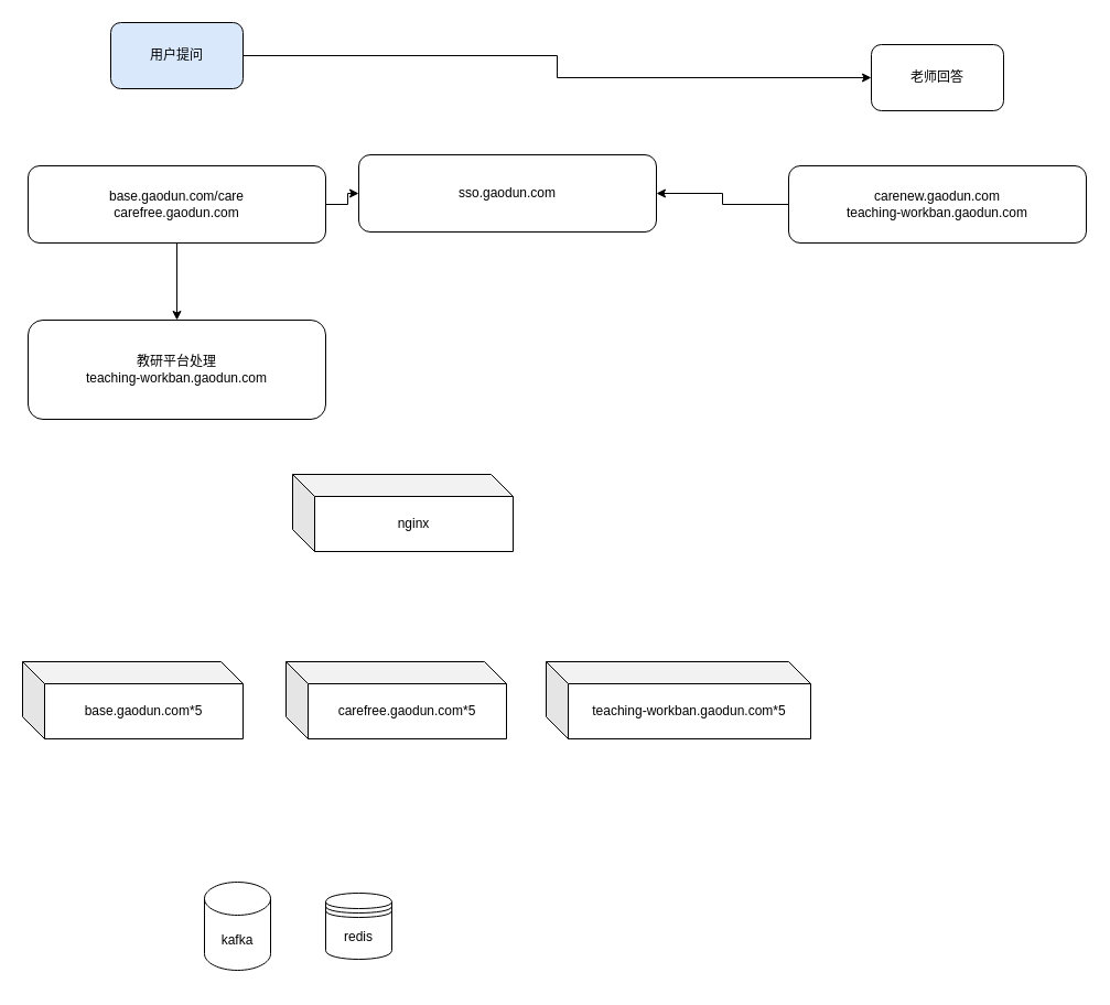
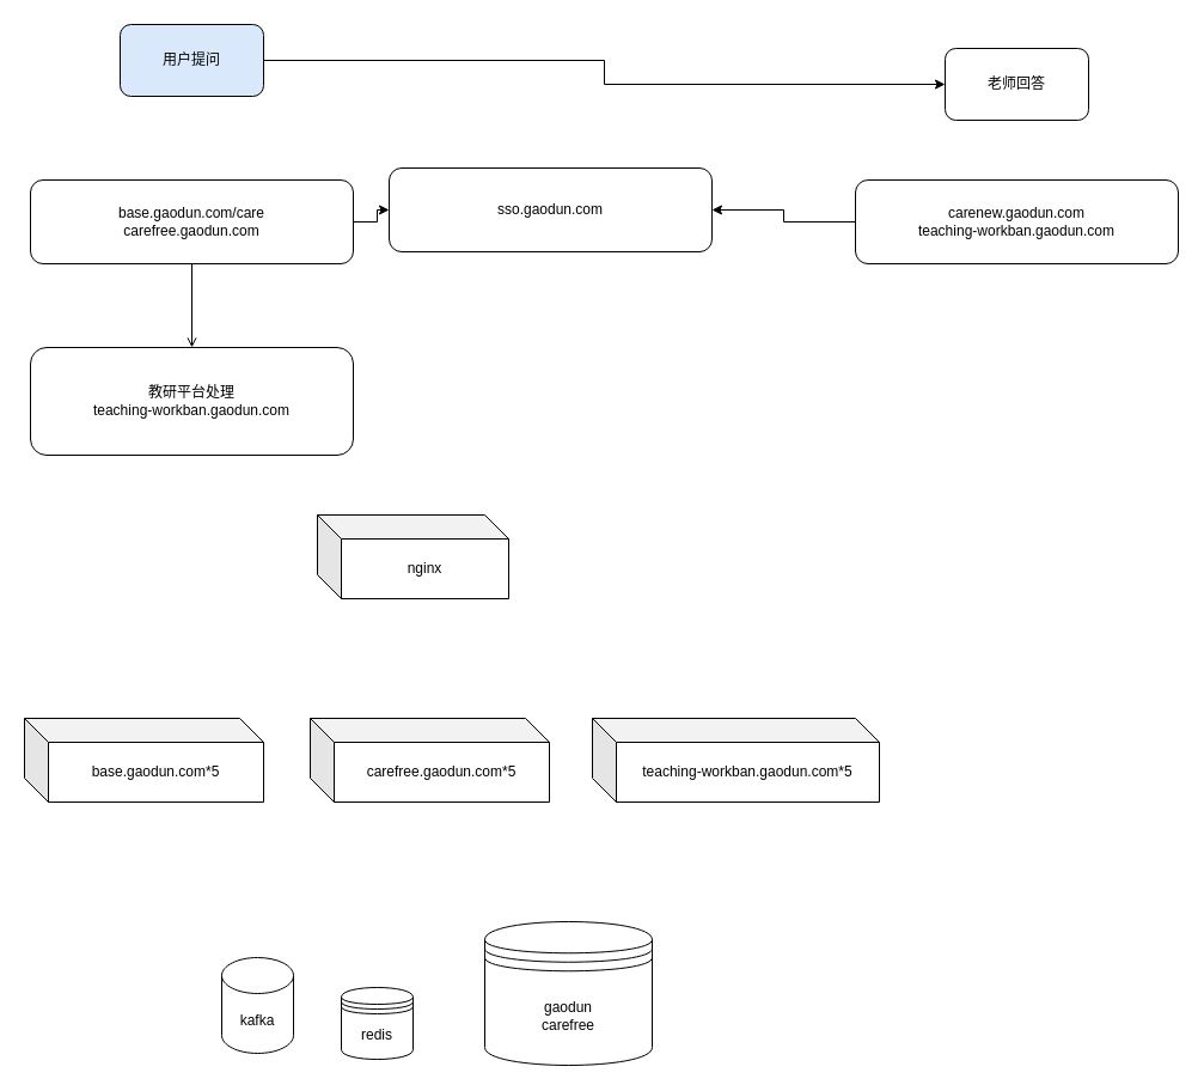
  <mxCell id="0" />
  <mxCell id="1" parent="0" />
  <mxCell id="2" value="" style="edgeStyle=orthogonalEdgeStyle;rounded=0;orthogonalLoop=1;jettySize=auto;html=1;" edge="1" parent="1" source="3" target="8"><mxGeometry relative="1" as="geometry" /></mxCell>
  <mxCell id="3" value="用户提问" style="rounded=1;whiteSpace=wrap;html=1;fillColor=#dae8fc;" vertex="1" parent="1"><mxGeometry x="100" y="20" width="120" height="60" as="geometry" /></mxCell>
- <mxCell id="4" value="" style="edgeStyle=orthogonalEdgeStyle;rounded=0;orthogonalLoop=1;jettySize=auto;html=1;" edge="1" parent="1" source="6" target="7"><mxGeometry relative="1" as="geometry" /></mxCell>
+ <mxCell id="4" value="" style="edgeStyle=orthogonalEdgeStyle;rounded=0;orthogonalLoop=1;jettySize=auto;html=1;endArrow=open;" edge="1" parent="1" source="6" target="7"><mxGeometry relative="1" as="geometry" /></mxCell>
  <mxCell id="5" value="" style="edgeStyle=orthogonalEdgeStyle;rounded=0;orthogonalLoop=1;jettySize=auto;html=1;" edge="1" parent="1" source="6" target="11"><mxGeometry relative="1" as="geometry" /></mxCell>
  <mxCell id="6" value="base.gaodun.com/care&lt;br&gt;carefree.gaodun.com" style="rounded=1;whiteSpace=wrap;html=1;" vertex="1" parent="1"><mxGeometry x="25" y="150" width="270" height="70" as="geometry" /></mxCell>
  <mxCell id="7" value="教研平台处理&lt;br&gt;teaching-workban.gaodun.com" style="rounded=1;whiteSpace=wrap;html=1;" vertex="1" parent="1"><mxGeometry x="25" y="290" width="270" height="90" as="geometry" /></mxCell>
  <mxCell id="8" value="老师回答" style="rounded=1;whiteSpace=wrap;html=1;" vertex="1" parent="1"><mxGeometry x="790" y="40" width="120" height="60" as="geometry" /></mxCell>
  <mxCell id="9" style="edgeStyle=orthogonalEdgeStyle;rounded=0;orthogonalLoop=1;jettySize=auto;html=1;entryX=1;entryY=0.5;entryDx=0;entryDy=0;" edge="1" parent="1" source="10" target="11"><mxGeometry relative="1" as="geometry" /></mxCell>
  <mxCell id="10" value="carenew.gaodun.com&lt;br&gt;teaching-workban.gaodun.com" style="rounded=1;whiteSpace=wrap;html=1;" vertex="1" parent="1"><mxGeometry x="715" y="150" width="270" height="70" as="geometry" /></mxCell>
  <mxCell id="11" value="sso.gaodun.com" style="rounded=1;whiteSpace=wrap;html=1;" vertex="1" parent="1"><mxGeometry x="325" y="140" width="270" height="70" as="geometry" /></mxCell>
- <mxCell id="13" value="redis" style="shape=datastore;whiteSpace=wrap;html=1;" vertex="1" parent="1"><mxGeometry x="295" y="810" width="60" height="60" as="geometry" /></mxCell>
+ <mxCell id="12" value="gaodun&lt;br&gt;carefree" style="shape=datastore;whiteSpace=wrap;html=1;" vertex="1" parent="1"><mxGeometry x="405" y="770" width="140" height="120" as="geometry" /></mxCell>
+ <mxCell id="13" value="redis" style="shape=datastore;whiteSpace=wrap;html=1;" vertex="1" parent="1"><mxGeometry x="285" y="825" width="60" height="60" as="geometry" /></mxCell>
  <mxCell id="14" value="kafka" style="shape=cylinder3;whiteSpace=wrap;html=1;boundedLbl=1;backgroundOutline=1;size=15;" vertex="1" parent="1"><mxGeometry x="185" y="800" width="60" height="80" as="geometry" /></mxCell>
  <mxCell id="15" value="base.gaodun.com*5" style="shape=cube;whiteSpace=wrap;html=1;boundedLbl=1;backgroundOutline=1;darkOpacity=0.05;darkOpacity2=0.1;" vertex="1" parent="1"><mxGeometry x="20" y="600" width="200" height="70" as="geometry" /></mxCell>
- <mxCell id="16" value="nginx" style="shape=cube;whiteSpace=wrap;html=1;boundedLbl=1;backgroundOutline=1;darkOpacity=0.05;darkOpacity2=0.1;" vertex="1" parent="1"><mxGeometry x="265" y="430" width="200" height="70" as="geometry" /></mxCell>
+ <mxCell id="16" value="nginx" style="shape=cube;whiteSpace=wrap;html=1;boundedLbl=1;backgroundOutline=1;darkOpacity=0.05;darkOpacity2=0.1;" vertex="1" parent="1"><mxGeometry x="265" y="430" width="160" height="70" as="geometry" /></mxCell>
  <mxCell id="17" value="carefree.gaodun.com*5" style="shape=cube;whiteSpace=wrap;html=1;boundedLbl=1;backgroundOutline=1;darkOpacity=0.05;darkOpacity2=0.1;" vertex="1" parent="1"><mxGeometry x="259" y="600" width="200" height="70" as="geometry" /></mxCell>
  <mxCell id="18" value="teaching-workban.gaodun.com*5" style="shape=cube;whiteSpace=wrap;html=1;boundedLbl=1;backgroundOutline=1;darkOpacity=0.05;darkOpacity2=0.1;" vertex="1" parent="1"><mxGeometry x="495" y="600" width="240" height="70" as="geometry" /></mxCell>
